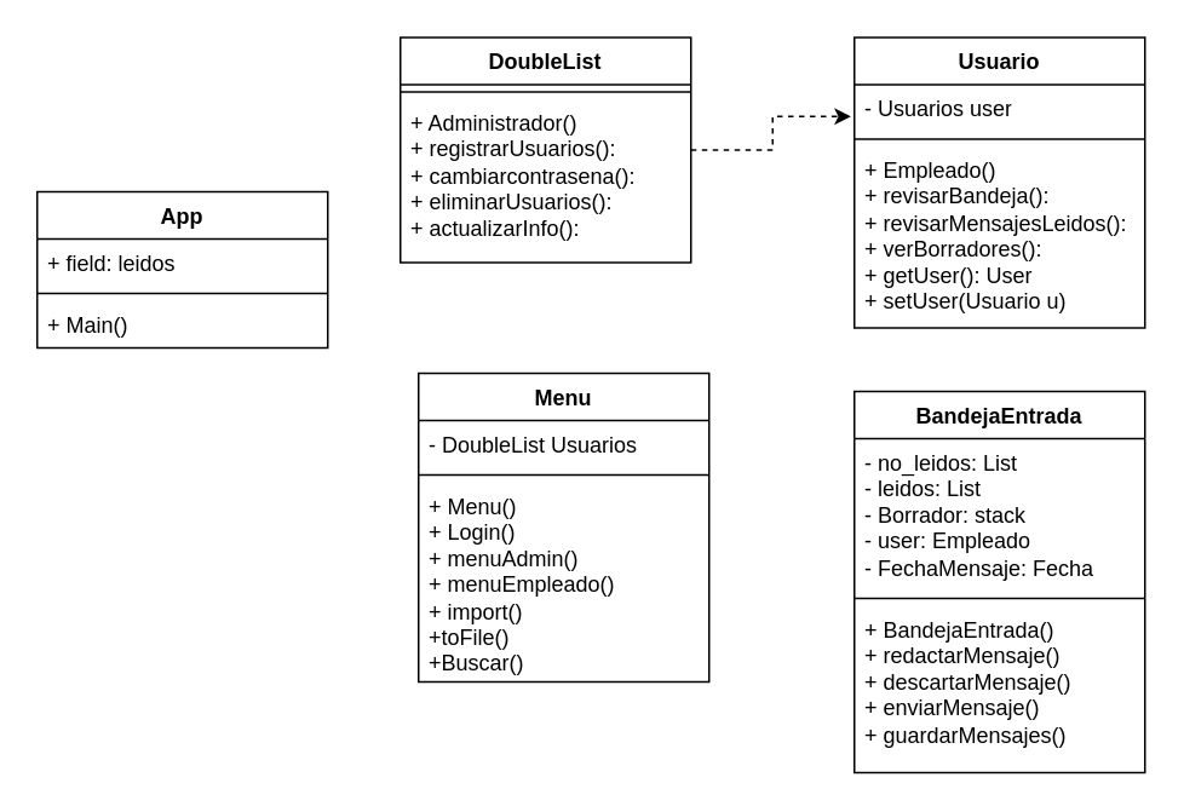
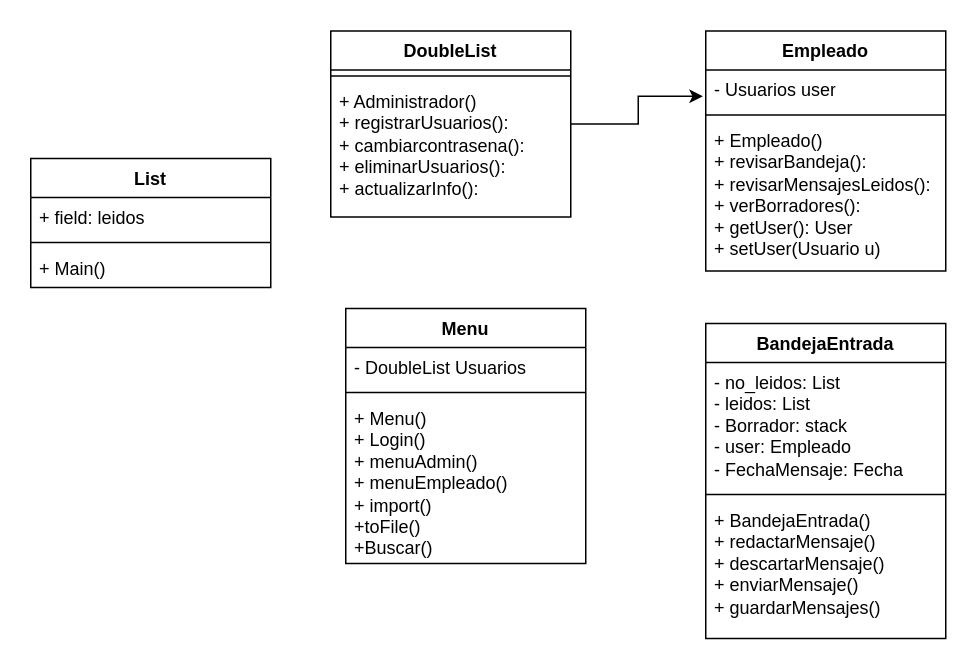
  <mxCell id="0" />
  <mxCell id="1" parent="0" />
- <mxCell id="2" style="edgeStyle=orthogonalEdgeStyle;rounded=0;orthogonalLoop=1;jettySize=auto;html=1;entryX=-0.012;entryY=0.674;entryDx=0;entryDy=0;entryPerimeter=0;dashed=1;" parent="1" source="3" target="7" edge="1"><mxGeometry relative="1" as="geometry" /></mxCell>
+ <mxCell id="2" style="edgeStyle=orthogonalEdgeStyle;rounded=0;orthogonalLoop=1;jettySize=auto;html=1;entryX=-0.012;entryY=0.674;entryDx=0;entryDy=0;entryPerimeter=0;" parent="1" source="3" target="7" edge="1"><mxGeometry relative="1" as="geometry" /></mxCell>
  <mxCell id="3" value="DoubleList" style="swimlane;fontStyle=1;align=center;verticalAlign=top;childLayout=stackLayout;horizontal=1;startSize=26;horizontalStack=0;resizeParent=1;resizeParentMax=0;resizeLast=0;collapsible=1;marginBottom=0;whiteSpace=wrap;html=1;" parent="1" vertex="1"><mxGeometry x="220" y="20" width="160" height="124" as="geometry" /></mxCell>
  <mxCell id="4" value="" style="line;strokeWidth=1;fillColor=none;align=left;verticalAlign=middle;spacingTop=-1;spacingLeft=3;spacingRight=3;rotatable=0;labelPosition=right;points=[];portConstraint=eastwest;strokeColor=inherit;" parent="3" vertex="1"><mxGeometry y="26" width="160" height="8" as="geometry" /></mxCell>
  <mxCell id="5" value="+ Administrador()&lt;br&gt;+ registrarUsuarios():&lt;br&gt;+ cambiarcontrasena():&lt;br&gt;+ eliminarUsuarios():&lt;br&gt;+ actualizarInfo():" style="text;strokeColor=none;fillColor=none;align=left;verticalAlign=top;spacingLeft=4;spacingRight=4;overflow=hidden;rotatable=0;points=[[0,0.5],[1,0.5]];portConstraint=eastwest;whiteSpace=wrap;html=1;" parent="3" vertex="1"><mxGeometry y="34" width="160" height="90" as="geometry" /></mxCell>
- <mxCell id="6" value="Usuario" style="swimlane;fontStyle=1;align=center;verticalAlign=top;childLayout=stackLayout;horizontal=1;startSize=26;horizontalStack=0;resizeParent=1;resizeParentMax=0;resizeLast=0;collapsible=1;marginBottom=0;whiteSpace=wrap;html=1;" parent="1" vertex="1"><mxGeometry x="470" y="20" width="160" height="160" as="geometry" /></mxCell>
+ <mxCell id="6" value="Empleado" style="swimlane;fontStyle=1;align=center;verticalAlign=top;childLayout=stackLayout;horizontal=1;startSize=26;horizontalStack=0;resizeParent=1;resizeParentMax=0;resizeLast=0;collapsible=1;marginBottom=0;whiteSpace=wrap;html=1;" parent="1" vertex="1"><mxGeometry x="470" y="20" width="160" height="160" as="geometry" /></mxCell>
  <mxCell id="7" value="- Usuarios user" style="text;strokeColor=none;fillColor=none;align=left;verticalAlign=top;spacingLeft=4;spacingRight=4;overflow=hidden;rotatable=0;points=[[0,0.5],[1,0.5]];portConstraint=eastwest;whiteSpace=wrap;html=1;" parent="6" vertex="1"><mxGeometry y="26" width="160" height="26" as="geometry" /></mxCell>
  <mxCell id="8" value="" style="line;strokeWidth=1;fillColor=none;align=left;verticalAlign=middle;spacingTop=-1;spacingLeft=3;spacingRight=3;rotatable=0;labelPosition=right;points=[];portConstraint=eastwest;strokeColor=inherit;" parent="6" vertex="1"><mxGeometry y="52" width="160" height="8" as="geometry" /></mxCell>
  <mxCell id="9" value="+ Empleado()&lt;br&gt;+ revisarBandeja():&lt;br&gt;+ revisarMensajesLeidos():&lt;br&gt;+ verBorradores():&lt;br&gt;+ getUser(): User&lt;br&gt;+ setUser(Usuario u)" style="text;strokeColor=none;fillColor=none;align=left;verticalAlign=top;spacingLeft=4;spacingRight=4;overflow=hidden;rotatable=0;points=[[0,0.5],[1,0.5]];portConstraint=eastwest;whiteSpace=wrap;html=1;" parent="6" vertex="1"><mxGeometry y="60" width="160" height="100" as="geometry" /></mxCell>
  <mxCell id="10" value="BandejaEntrada" style="swimlane;fontStyle=1;align=center;verticalAlign=top;childLayout=stackLayout;horizontal=1;startSize=26;horizontalStack=0;resizeParent=1;resizeParentMax=0;resizeLast=0;collapsible=1;marginBottom=0;whiteSpace=wrap;html=1;" parent="1" vertex="1"><mxGeometry x="470" y="215" width="160" height="210" as="geometry" /></mxCell>
  <mxCell id="11" value="- no_leidos: List&lt;br&gt;- leidos: List&lt;br&gt;- Borrador: stack&lt;br&gt;- user: Empleado&lt;br&gt;- FechaMensaje: Fecha" style="text;strokeColor=none;fillColor=none;align=left;verticalAlign=top;spacingLeft=4;spacingRight=4;overflow=hidden;rotatable=0;points=[[0,0.5],[1,0.5]];portConstraint=eastwest;whiteSpace=wrap;html=1;" parent="10" vertex="1"><mxGeometry y="26" width="160" height="84" as="geometry" /></mxCell>
  <mxCell id="12" value="" style="line;strokeWidth=1;fillColor=none;align=left;verticalAlign=middle;spacingTop=-1;spacingLeft=3;spacingRight=3;rotatable=0;labelPosition=right;points=[];portConstraint=eastwest;strokeColor=inherit;" parent="10" vertex="1"><mxGeometry y="110" width="160" height="8" as="geometry" /></mxCell>
  <mxCell id="13" value="+ BandejaEntrada()&lt;br&gt;+ redactarMensaje()&lt;br&gt;+ descartarMensaje()&lt;br&gt;+ enviarMensaje()&lt;br&gt;+ guardarMensajes()" style="text;strokeColor=none;fillColor=none;align=left;verticalAlign=top;spacingLeft=4;spacingRight=4;overflow=hidden;rotatable=0;points=[[0,0.5],[1,0.5]];portConstraint=eastwest;whiteSpace=wrap;html=1;" parent="10" vertex="1"><mxGeometry y="118" width="160" height="92" as="geometry" /></mxCell>
  <mxCell id="14" value="Menu" style="swimlane;fontStyle=1;align=center;verticalAlign=top;childLayout=stackLayout;horizontal=1;startSize=26;horizontalStack=0;resizeParent=1;resizeParentMax=0;resizeLast=0;collapsible=1;marginBottom=0;whiteSpace=wrap;html=1;" parent="1" vertex="1"><mxGeometry x="230" y="205" width="160" height="170" as="geometry" /></mxCell>
  <mxCell id="15" value="- DoubleList Usuarios" style="text;strokeColor=none;fillColor=none;align=left;verticalAlign=top;spacingLeft=4;spacingRight=4;overflow=hidden;rotatable=0;points=[[0,0.5],[1,0.5]];portConstraint=eastwest;whiteSpace=wrap;html=1;" parent="14" vertex="1"><mxGeometry y="26" width="160" height="26" as="geometry" /></mxCell>
  <mxCell id="16" value="" style="line;strokeWidth=1;fillColor=none;align=left;verticalAlign=middle;spacingTop=-1;spacingLeft=3;spacingRight=3;rotatable=0;labelPosition=right;points=[];portConstraint=eastwest;strokeColor=inherit;" parent="14" vertex="1"><mxGeometry y="52" width="160" height="8" as="geometry" /></mxCell>
  <mxCell id="17" value="+ Menu()&lt;br&gt;+ Login()&lt;br&gt;+ menuAdmin()&lt;br&gt;+ menuEmpleado()&lt;br&gt;+ import()&lt;br&gt;+toFile()&lt;br&gt;+Buscar()" style="text;strokeColor=none;fillColor=none;align=left;verticalAlign=top;spacingLeft=4;spacingRight=4;overflow=hidden;rotatable=0;points=[[0,0.5],[1,0.5]];portConstraint=eastwest;whiteSpace=wrap;html=1;" parent="14" vertex="1"><mxGeometry y="60" width="160" height="110" as="geometry" /></mxCell>
- <mxCell id="18" value="App" style="swimlane;fontStyle=1;align=center;verticalAlign=top;childLayout=stackLayout;horizontal=1;startSize=26;horizontalStack=0;resizeParent=1;resizeParentMax=0;resizeLast=0;collapsible=1;marginBottom=0;whiteSpace=wrap;html=1;" parent="1" vertex="1"><mxGeometry x="20" y="105" width="160" height="86" as="geometry" /></mxCell>
+ <mxCell id="18" value="List" style="swimlane;fontStyle=1;align=center;verticalAlign=top;childLayout=stackLayout;horizontal=1;startSize=26;horizontalStack=0;resizeParent=1;resizeParentMax=0;resizeLast=0;collapsible=1;marginBottom=0;whiteSpace=wrap;html=1;" parent="1" vertex="1"><mxGeometry x="20" y="105" width="160" height="86" as="geometry" /></mxCell>
  <mxCell id="19" value="+ field: leidos" style="text;strokeColor=none;fillColor=none;align=left;verticalAlign=top;spacingLeft=4;spacingRight=4;overflow=hidden;rotatable=0;points=[[0,0.5],[1,0.5]];portConstraint=eastwest;whiteSpace=wrap;html=1;" parent="18" vertex="1"><mxGeometry y="26" width="160" height="26" as="geometry" /></mxCell>
  <mxCell id="20" value="" style="line;strokeWidth=1;fillColor=none;align=left;verticalAlign=middle;spacingTop=-1;spacingLeft=3;spacingRight=3;rotatable=0;labelPosition=right;points=[];portConstraint=eastwest;strokeColor=inherit;" parent="18" vertex="1"><mxGeometry y="52" width="160" height="8" as="geometry" /></mxCell>
  <mxCell id="21" value="+ Main()" style="text;strokeColor=none;fillColor=none;align=left;verticalAlign=top;spacingLeft=4;spacingRight=4;overflow=hidden;rotatable=0;points=[[0,0.5],[1,0.5]];portConstraint=eastwest;whiteSpace=wrap;html=1;" parent="18" vertex="1"><mxGeometry y="60" width="160" height="26" as="geometry" /></mxCell>
